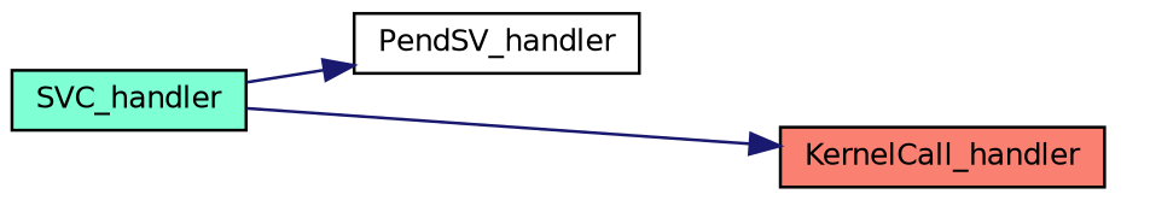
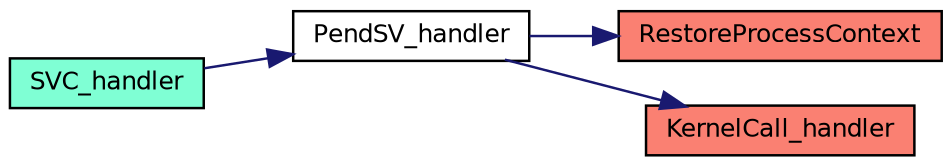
  digraph {
    rankdir=RL
    node [color=black fillcolor=salmon fontname=Helvetica fontsize=10 shape=record style=filled]
    edge [color=midnightblue dir=back fontname=Helvetica fontsize=10 labelfontname=Helvetica labelfontsize=10 style=solid]
+   n1 [fontcolor=black height=0.2 label=RestoreProcessContext width=0.4]
    n2 [fillcolor=white height=0.2 label=PendSV_handler width=0.4]
    n3 [height=0.2 label=KernelCall_handler width=0.4]
    n4 [fillcolor=aquamarine height=0.2 label=SVC_handler width=0.4]
+   n1 -> n2
    n2 -> n4
-   n3 -> n4
+   n3 -> n2
  }
